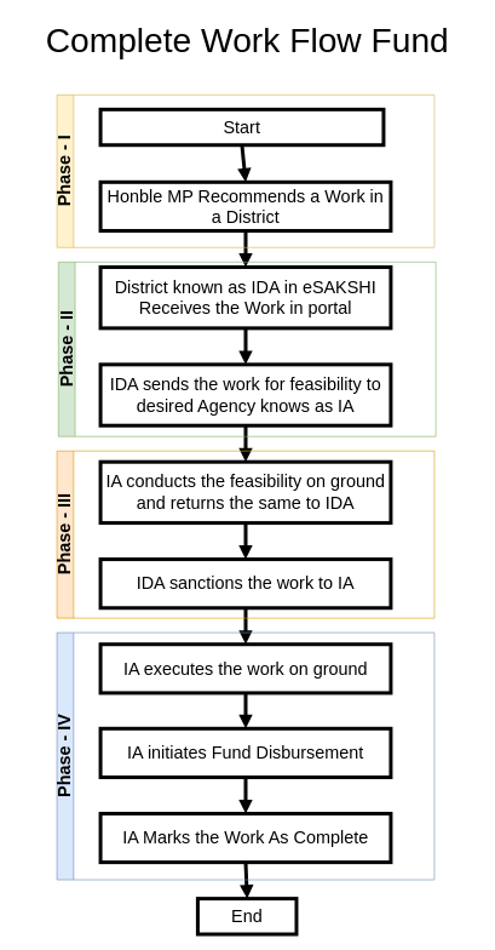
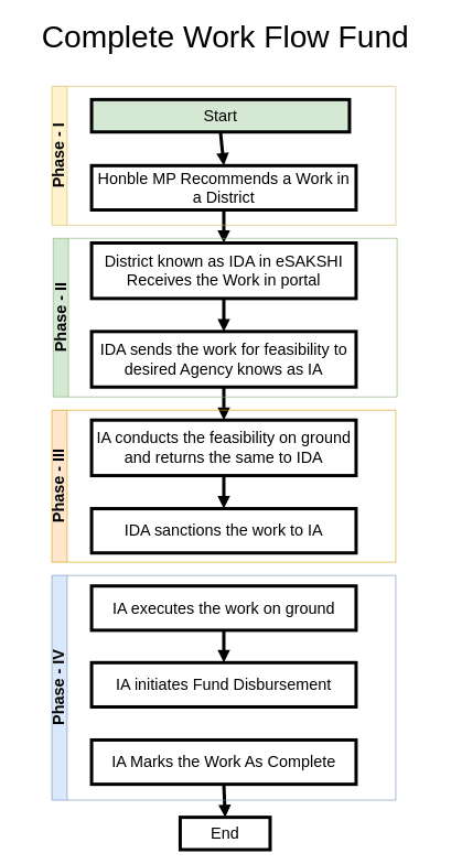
  <mxCell id="0" />
  <mxCell id="1" parent="0" />
  <mxCell id="2" value="&lt;font style=&quot;font-size: 47px;&quot;&gt;Complete Work Flow Fund&lt;/font&gt;" style="text;html=1;align=center;verticalAlign=middle;resizable=0;points=[];autosize=1;strokeColor=none;fillColor=none;" vertex="1" parent="1"><mxGeometry x="20" y="20" width="640" height="70" as="geometry" /></mxCell>
- <mxCell id="3" value="Start" style="whiteSpace=wrap;strokeWidth=5;fontSize=24;" vertex="1" parent="1"><mxGeometry x="138" y="150" width="390" height="49" as="geometry" /></mxCell>
+ <mxCell id="3" value="Start" style="whiteSpace=wrap;strokeWidth=5;fontSize=24;fillColor=#d5e8d4;" vertex="1" parent="1"><mxGeometry x="138" y="150" width="390" height="49" as="geometry" /></mxCell>
  <mxCell id="4" value="Honble MP Recommends a Work in a District" style="whiteSpace=wrap;strokeWidth=5;fontSize=24;" vertex="1" parent="1"><mxGeometry x="138" y="250" width="400" height="67" as="geometry" /></mxCell>
  <mxCell id="5" value="District known as IDA in eSAKSHI Receives the Work in portal" style="whiteSpace=wrap;strokeWidth=5;fontSize=24;" vertex="1" parent="1"><mxGeometry x="138" y="367" width="400" height="84" as="geometry" /></mxCell>
  <mxCell id="6" value="IDA sends the work for feasibility to desired Agency knows as IA" style="whiteSpace=wrap;strokeWidth=5;fontSize=24;" vertex="1" parent="1"><mxGeometry x="138" y="501" width="400" height="84" as="geometry" /></mxCell>
  <mxCell id="7" value="IA conducts the feasibility on ground and returns the same to IDA" style="whiteSpace=wrap;strokeWidth=5;fontSize=24;" vertex="1" parent="1"><mxGeometry x="138" y="635" width="400" height="84" as="geometry" /></mxCell>
  <mxCell id="8" value="IDA sanctions the work to IA" style="whiteSpace=wrap;strokeWidth=5;fontSize=24;" vertex="1" parent="1"><mxGeometry x="138" y="769" width="400" height="67" as="geometry" /></mxCell>
  <mxCell id="9" value="IA executes the work on ground" style="whiteSpace=wrap;strokeWidth=5;fontSize=24;" vertex="1" parent="1"><mxGeometry x="138" y="886" width="400" height="67" as="geometry" /></mxCell>
  <mxCell id="10" value="IA initiates Fund Disbursement" style="whiteSpace=wrap;strokeWidth=5;fontSize=24;" vertex="1" parent="1"><mxGeometry x="138" y="1002" width="400" height="67" as="geometry" /></mxCell>
  <mxCell id="11" value="IA Marks the Work As Complete" style="whiteSpace=wrap;strokeWidth=5;fontSize=24;" vertex="1" parent="1"><mxGeometry x="138" y="1119" width="400" height="67" as="geometry" /></mxCell>
  <mxCell id="12" value="End" style="whiteSpace=wrap;strokeWidth=5;fontSize=24;" vertex="1" parent="1"><mxGeometry x="272" y="1236" width="136" height="49" as="geometry" /></mxCell>
  <mxCell id="13" value="" style="curved=1;startArrow=none;endArrow=block;exitX=0.5;exitY=1;entryX=0.5;entryY=0;rounded=0;strokeWidth=5;fontSize=24;" edge="1" parent="1" target="4"><mxGeometry relative="1" as="geometry"><Array as="points" /><mxPoint x="333" y="200" as="sourcePoint" /></mxGeometry></mxCell>
  <mxCell id="14" value="" style="curved=1;startArrow=none;endArrow=block;exitX=0.5;exitY=0.99;entryX=0.5;entryY=0;rounded=0;strokeWidth=5;fontSize=24;" edge="1" parent="1" source="4" target="5"><mxGeometry relative="1" as="geometry"><Array as="points" /></mxGeometry></mxCell>
  <mxCell id="15" value="" style="curved=1;startArrow=none;endArrow=block;exitX=0.5;exitY=1;entryX=0.5;entryY=0;rounded=0;strokeWidth=5;fontSize=24;" edge="1" parent="1" source="5" target="6"><mxGeometry relative="1" as="geometry"><Array as="points" /></mxGeometry></mxCell>
  <mxCell id="16" value="" style="curved=1;startArrow=none;endArrow=block;exitX=0.5;exitY=1;entryX=0.5;entryY=0;rounded=0;strokeWidth=5;fontSize=24;" edge="1" parent="1" source="6" target="7"><mxGeometry relative="1" as="geometry"><Array as="points" /></mxGeometry></mxCell>
  <mxCell id="17" value="" style="curved=1;startArrow=none;endArrow=block;exitX=0.5;exitY=1;entryX=0.5;entryY=0;rounded=0;strokeWidth=5;fontSize=24;" edge="1" parent="1" source="7" target="8"><mxGeometry relative="1" as="geometry"><Array as="points" /></mxGeometry></mxCell>
- <mxCell id="18" value="" style="curved=1;startArrow=none;endArrow=block;exitX=0.5;exitY=1;entryX=0.5;entryY=0;rounded=0;strokeWidth=5;fontSize=24;" edge="1" parent="1" source="8" target="9"><mxGeometry relative="1" as="geometry"><Array as="points" /></mxGeometry></mxCell>
  <mxCell id="19" value="" style="curved=1;startArrow=none;endArrow=block;exitX=0.5;exitY=0.99;entryX=0.5;entryY=0.01;rounded=0;strokeWidth=5;fontSize=24;" edge="1" parent="1" source="9" target="10"><mxGeometry relative="1" as="geometry"><Array as="points" /></mxGeometry></mxCell>
- <mxCell id="20" value="" style="curved=1;startArrow=none;endArrow=block;exitX=0.5;exitY=1;entryX=0.5;entryY=0;rounded=0;strokeWidth=5;fontSize=24;" edge="1" parent="1" source="10" target="11"><mxGeometry relative="1" as="geometry"><Array as="points" /></mxGeometry></mxCell>
  <mxCell id="21" value="" style="curved=1;startArrow=none;endArrow=block;exitX=0.5;exitY=0.99;entryX=0.5;entryY=-0.01;rounded=0;strokeWidth=5;fontSize=24;" edge="1" parent="1" source="11" target="12"><mxGeometry relative="1" as="geometry"><Array as="points" /></mxGeometry></mxCell>
  <mxCell id="22" value="&lt;font style=&quot;font-size: 24px;&quot;&gt;Phase - I&lt;/font&gt;" style="swimlane;horizontal=0;whiteSpace=wrap;html=1;startSize=23;fillColor=#fff2cc;strokeColor=#d6b656;" vertex="1" parent="1"><mxGeometry x="78" y="130" width="520" height="210" as="geometry" /></mxCell>
  <mxCell id="23" value="&lt;font style=&quot;font-size: 24px;&quot;&gt;Phase - II&lt;/font&gt;" style="swimlane;horizontal=0;whiteSpace=wrap;html=1;startSize=23;fillColor=#d5e8d4;strokeColor=#82b366;" vertex="1" parent="1"><mxGeometry x="80" y="360" width="520" height="240" as="geometry" /></mxCell>
  <mxCell id="24" value="&lt;font style=&quot;font-size: 24px;&quot;&gt;Phase - III&lt;/font&gt;" style="swimlane;horizontal=0;whiteSpace=wrap;html=1;startSize=23;fillColor=#ffe6cc;strokeColor=#d79b00;" vertex="1" parent="1"><mxGeometry x="78" y="620" width="520" height="230" as="geometry" /></mxCell>
  <mxCell id="25" value="&lt;font style=&quot;font-size: 24px;&quot;&gt;Phase - IV&lt;/font&gt;" style="swimlane;horizontal=0;whiteSpace=wrap;html=1;startSize=23;fillColor=#dae8fc;strokeColor=#6c8ebf;" vertex="1" parent="1"><mxGeometry x="78" y="870" width="520" height="340" as="geometry" /></mxCell>
